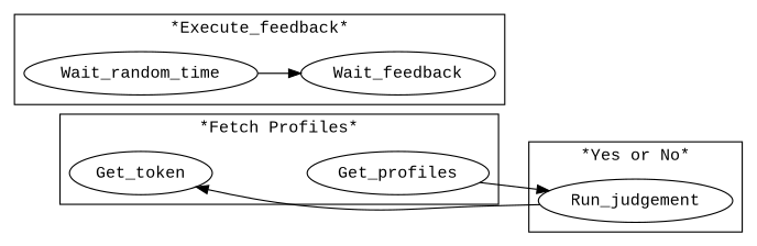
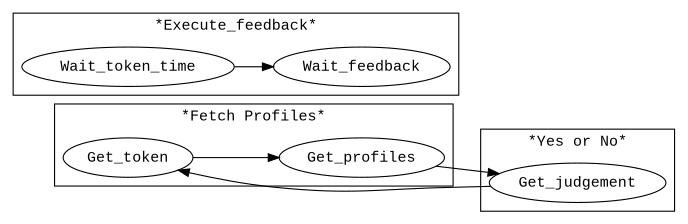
  digraph {
    fontname="Liberation Mono"
    rankdir=LR
    node [fontname="Liberation Mono"]
    edge [fontname="Liberation Mono"]
-   Run_judgement
+   Run_judgement [label=Get_judgement]
    Get_token
    Get_profiles
-   Wait_random_time
+   Wait_random_time [label=Wait_token_time]
    n5 [label=Wait_feedback]
    subgraph cluster_1 {
      label="*Yes or No*"
      Run_judgement
    }
    subgraph cluster_2 {
      label="*Fetch Profiles*"
      Get_token
      Get_profiles
    }
    subgraph cluster_3 {
      label="*Execute_feedback*"
      Wait_random_time
      n5
    }
    Run_judgement -> Get_token
+   Get_token -> Get_profiles
    Get_profiles -> Run_judgement
    Wait_random_time -> n5
  }
